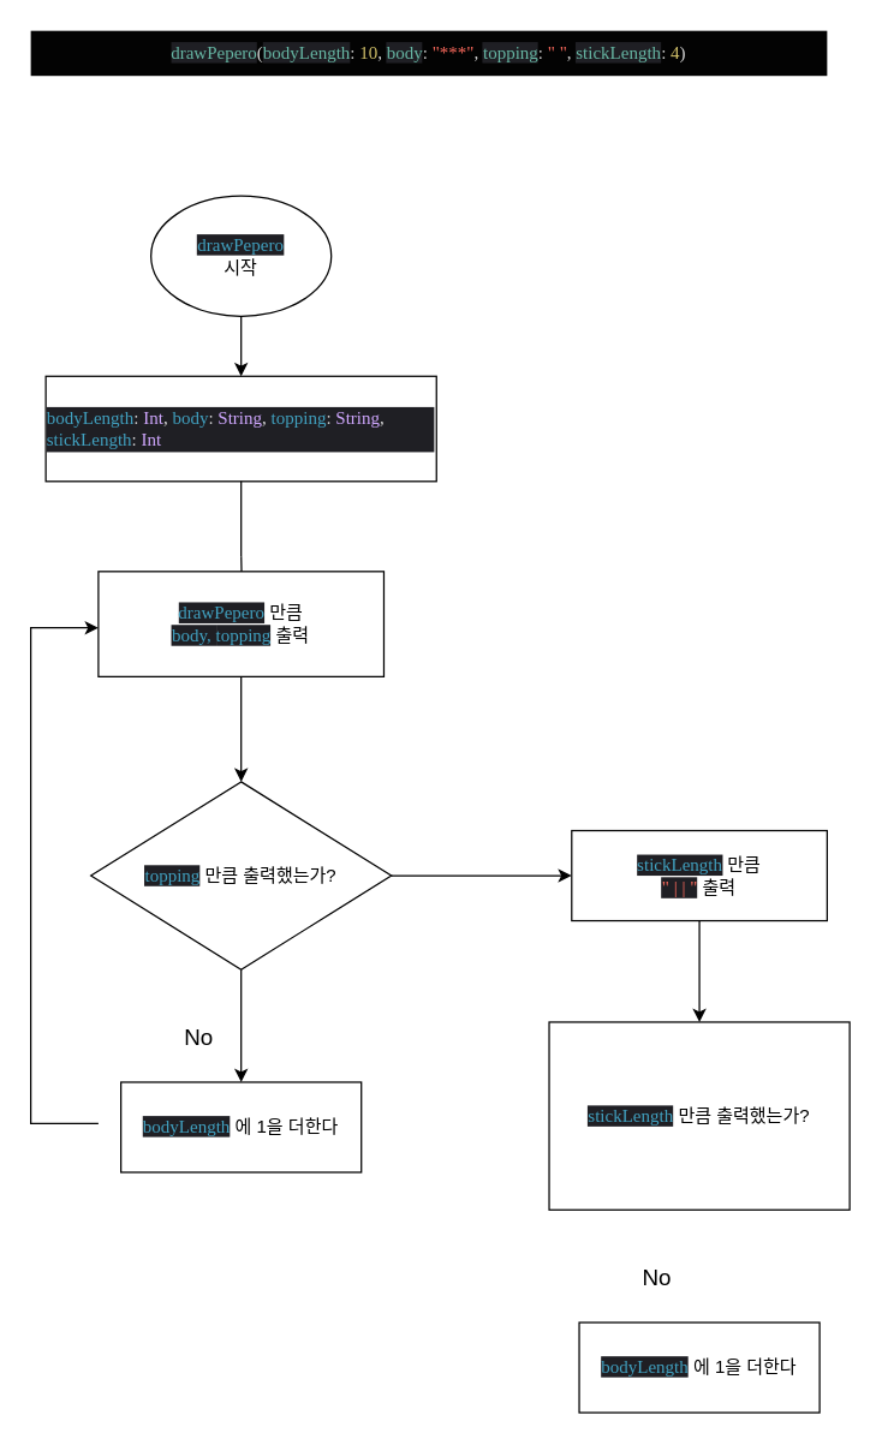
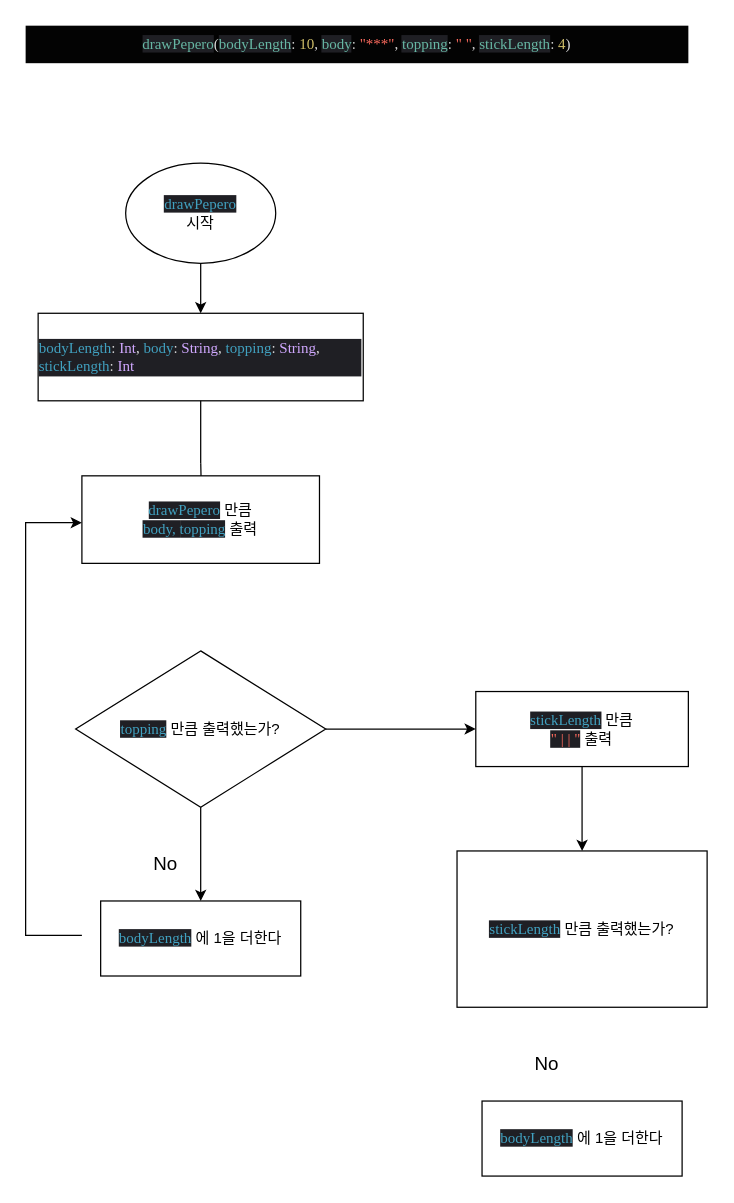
  <mxCell id="0" />
  <mxCell id="1" parent="0" />
  <mxCell id="2" value="" style="edgeStyle=orthogonalEdgeStyle;rounded=0;orthogonalLoop=1;jettySize=auto;html=1;" edge="1" parent="1" source="3" target="5"><mxGeometry relative="1" as="geometry" /></mxCell>
  <mxCell id="3" value="&lt;span style=&quot;text-align: start;&quot;&gt;&lt;font face=&quot;Menlo&quot; color=&quot;#41a1c0&quot;&gt;&lt;span style=&quot;background-color: rgb(31, 31, 36);&quot;&gt;drawPepero&lt;br&gt;&lt;/span&gt;&lt;/font&gt;&lt;/span&gt;&lt;span style=&quot;background-color: initial;&quot;&gt;시작&lt;/span&gt;&lt;span style=&quot;text-align: start;&quot;&gt;&lt;font face=&quot;Menlo&quot; color=&quot;#41a1c0&quot;&gt;&lt;span style=&quot;background-color: rgb(31, 31, 36);&quot;&gt;&lt;br&gt;&lt;/span&gt;&lt;/font&gt;&lt;/span&gt;" style="ellipse;whiteSpace=wrap;html=1;" vertex="1" parent="1"><mxGeometry x="100" y="130" width="120" height="80" as="geometry" /></mxCell>
  <mxCell id="4" value="" style="edgeStyle=orthogonalEdgeStyle;rounded=0;orthogonalLoop=1;jettySize=auto;html=1;startArrow=none;" edge="1" parent="1" target="8"><mxGeometry relative="1" as="geometry"><mxPoint x="160.04" y="370" as="sourcePoint" /></mxGeometry></mxCell>
  <mxCell id="5" value="&lt;p style=&quot;margin: 0px; font-variant-numeric: normal; font-variant-east-asian: normal; font-stretch: normal; line-height: normal; font-family: Menlo; color: rgb(65, 161, 192); background-color: rgb(31, 31, 36); text-align: start;&quot; class=&quot;p1&quot;&gt;bodyLength&lt;span style=&quot;color: rgba(255, 255, 255, 0.85);&quot; class=&quot;s1&quot;&gt;: &lt;/span&gt;&lt;span style=&quot;color: rgb(208, 168, 255);&quot; class=&quot;s2&quot;&gt;Int&lt;/span&gt;&lt;span style=&quot;color: rgba(255, 255, 255, 0.85);&quot; class=&quot;s1&quot;&gt;, &lt;/span&gt;body&lt;span style=&quot;color: rgba(255, 255, 255, 0.85);&quot; class=&quot;s1&quot;&gt;: &lt;/span&gt;&lt;span style=&quot;color: rgb(208, 168, 255);&quot; class=&quot;s2&quot;&gt;String&lt;/span&gt;&lt;span style=&quot;color: rgba(255, 255, 255, 0.85);&quot; class=&quot;s1&quot;&gt;, &lt;/span&gt;topping&lt;span style=&quot;color: rgba(255, 255, 255, 0.85);&quot; class=&quot;s1&quot;&gt;: &lt;/span&gt;&lt;span style=&quot;color: rgb(208, 168, 255);&quot; class=&quot;s2&quot;&gt;String&lt;/span&gt;&lt;span style=&quot;color: rgba(255, 255, 255, 0.85);&quot; class=&quot;s1&quot;&gt;, &lt;/span&gt;stickLength&lt;span style=&quot;color: rgba(255, 255, 255, 0.85);&quot; class=&quot;s1&quot;&gt;: &lt;/span&gt;&lt;span style=&quot;color: rgb(208, 168, 255);&quot; class=&quot;s2&quot;&gt;Int&lt;/span&gt;&lt;/p&gt;" style="whiteSpace=wrap;html=1;" vertex="1" parent="1"><mxGeometry x="30" y="250" width="260" height="70" as="geometry" /></mxCell>
  <mxCell id="6" value="&lt;span style=&quot;color: rgb(103, 183, 164); font-family: Menlo; text-align: start; background-color: rgb(31, 31, 36);&quot;&gt;drawPepero&lt;/span&gt;&lt;span style=&quot;font-family: Menlo; text-align: start; color: rgba(255, 255, 255, 0.85);&quot; class=&quot;s1&quot;&gt;(&lt;/span&gt;&lt;span style=&quot;color: rgb(103, 183, 164); font-family: Menlo; text-align: start; background-color: rgb(31, 31, 36);&quot;&gt;bodyLength&lt;/span&gt;&lt;span style=&quot;font-family: Menlo; text-align: start; color: rgba(255, 255, 255, 0.85);&quot; class=&quot;s1&quot;&gt;:&amp;nbsp;&lt;/span&gt;&lt;span style=&quot;font-family: Menlo; text-align: start; color: rgb(208, 191, 105);&quot; class=&quot;s2&quot;&gt;10&lt;/span&gt;&lt;span style=&quot;font-family: Menlo; text-align: start; color: rgba(255, 255, 255, 0.85);&quot; class=&quot;s1&quot;&gt;,&amp;nbsp;&lt;/span&gt;&lt;span style=&quot;color: rgb(103, 183, 164); font-family: Menlo; text-align: start; background-color: rgb(31, 31, 36);&quot;&gt;body&lt;/span&gt;&lt;span style=&quot;font-family: Menlo; text-align: start; color: rgba(255, 255, 255, 0.85);&quot; class=&quot;s1&quot;&gt;:&amp;nbsp;&lt;/span&gt;&lt;span style=&quot;font-family: Menlo; text-align: start; color: rgb(252, 106, 93);&quot; class=&quot;s3&quot;&gt;&quot;***&quot;&lt;/span&gt;&lt;span style=&quot;font-family: Menlo; text-align: start; color: rgba(255, 255, 255, 0.85);&quot; class=&quot;s1&quot;&gt;,&amp;nbsp;&lt;/span&gt;&lt;span style=&quot;color: rgb(103, 183, 164); font-family: Menlo; text-align: start; background-color: rgb(31, 31, 36);&quot;&gt;topping&lt;/span&gt;&lt;span style=&quot;font-family: Menlo; text-align: start; color: rgba(255, 255, 255, 0.85);&quot; class=&quot;s1&quot;&gt;:&amp;nbsp;&lt;/span&gt;&lt;span style=&quot;font-family: Menlo; text-align: start; color: rgb(252, 106, 93);&quot; class=&quot;s3&quot;&gt;&quot; &quot;&lt;/span&gt;&lt;span style=&quot;font-family: Menlo; text-align: start; color: rgba(255, 255, 255, 0.85);&quot; class=&quot;s1&quot;&gt;,&amp;nbsp;&lt;/span&gt;&lt;span style=&quot;color: rgb(103, 183, 164); font-family: Menlo; text-align: start; background-color: rgb(31, 31, 36);&quot;&gt;stickLength&lt;/span&gt;&lt;span style=&quot;font-family: Menlo; text-align: start; color: rgba(255, 255, 255, 0.85);&quot; class=&quot;s1&quot;&gt;:&amp;nbsp;&lt;/span&gt;&lt;span style=&quot;font-family: Menlo; text-align: start; color: rgb(208, 191, 105);&quot; class=&quot;s2&quot;&gt;4&lt;/span&gt;&lt;span style=&quot;font-family: Menlo; text-align: start; color: rgba(255, 255, 255, 0.85);&quot; class=&quot;s1&quot;&gt;)&lt;/span&gt;" style="text;html=1;strokeColor=none;fillColor=#030303;align=center;verticalAlign=middle;whiteSpace=wrap;rounded=0;" vertex="1" parent="1"><mxGeometry x="20" y="20" width="530" height="30" as="geometry" /></mxCell>
- <mxCell id="7" value="" style="edgeStyle=orthogonalEdgeStyle;rounded=0;orthogonalLoop=1;jettySize=auto;html=1;" edge="1" parent="1" source="8" target="11"><mxGeometry relative="1" as="geometry" /></mxCell>
  <mxCell id="8" value="&lt;span style=&quot;color: rgb(65, 161, 192); font-family: Menlo; font-size: 12px; font-style: normal; font-variant-ligatures: normal; font-variant-caps: normal; font-weight: 400; letter-spacing: normal; orphans: 2; text-align: start; text-indent: 0px; text-transform: none; widows: 2; word-spacing: 0px; -webkit-text-stroke-width: 0px; background-color: rgb(31, 31, 36); text-decoration-thickness: initial; text-decoration-style: initial; text-decoration-color: initial; float: none; display: inline !important;&quot;&gt;drawPepero&lt;/span&gt;&lt;span style=&quot;font-size: 12px; font-style: normal; font-variant-ligatures: normal; font-variant-caps: normal; font-weight: 400; letter-spacing: normal; orphans: 2; text-align: start; text-indent: 0px; text-transform: none; widows: 2; word-spacing: 0px; -webkit-text-stroke-width: 0px; text-decoration-thickness: initial; text-decoration-style: initial; text-decoration-color: initial; float: none; display: inline !important;&quot;&gt;&lt;span style=&quot;text-align: center; background-color: initial;&quot;&gt;&amp;nbsp;만큼&lt;/span&gt;&lt;span style=&quot;background-color: rgb(31, 31, 36); font-family: Menlo; color: rgb(65, 161, 192);&quot;&gt;&lt;br&gt;body,&amp;nbsp;&lt;/span&gt;&lt;span style=&quot;color: rgb(65, 161, 192); font-family: Menlo; background-color: rgb(31, 31, 36);&quot;&gt;topping&lt;/span&gt;&lt;span style=&quot;text-align: center; background-color: initial;&quot;&gt;&amp;nbsp;출력&lt;/span&gt;&lt;br&gt;&lt;/span&gt;" style="whiteSpace=wrap;html=1;" vertex="1" parent="1"><mxGeometry x="65" y="380" width="190" height="70" as="geometry" /></mxCell>
  <mxCell id="9" value="" style="edgeStyle=orthogonalEdgeStyle;rounded=0;orthogonalLoop=1;jettySize=auto;html=1;" edge="1" parent="1" source="11" target="12"><mxGeometry relative="1" as="geometry" /></mxCell>
  <mxCell id="10" value="" style="edgeStyle=orthogonalEdgeStyle;rounded=0;orthogonalLoop=1;jettySize=auto;html=1;fontSize=15;" edge="1" parent="1" source="11" target="15"><mxGeometry relative="1" as="geometry" /></mxCell>
  <mxCell id="11" value="&lt;span style=&quot;color: rgb(65, 161, 192); font-family: Menlo; text-align: start; background-color: rgb(31, 31, 36);&quot;&gt;topping&lt;/span&gt;&amp;nbsp;만큼 출력했는가?&lt;span style=&quot;color: rgb(65, 161, 192); font-family: Menlo; text-align: start; background-color: rgb(31, 31, 36);&quot;&gt;&lt;br&gt;&lt;/span&gt;" style="rhombus;whiteSpace=wrap;html=1;" vertex="1" parent="1"><mxGeometry x="60" y="520" width="200" height="125" as="geometry" /></mxCell>
  <mxCell id="12" value="&lt;span style=&quot;color: rgb(65, 161, 192); font-family: Menlo; text-align: start; background-color: rgb(31, 31, 36);&quot;&gt;bodyLength&lt;/span&gt;&amp;nbsp;에 1을 더한다" style="whiteSpace=wrap;html=1;" vertex="1" parent="1"><mxGeometry x="80" y="720" width="160" height="60" as="geometry" /></mxCell>
  <mxCell id="13" value="&lt;span style=&quot;font-size: 15px;&quot;&gt;&amp;nbsp;No&lt;/span&gt;" style="text;html=1;strokeColor=none;fillColor=none;align=center;verticalAlign=middle;whiteSpace=wrap;rounded=0;" vertex="1" parent="1"><mxGeometry x="100" y="680" width="60" height="20" as="geometry" /></mxCell>
  <mxCell id="14" style="edgeStyle=orthogonalEdgeStyle;rounded=0;orthogonalLoop=1;jettySize=auto;html=1;entryX=0.5;entryY=0;entryDx=0;entryDy=0;fontSize=15;" edge="1" parent="1" source="15" target="18"><mxGeometry relative="1" as="geometry" /></mxCell>
  <mxCell id="15" value="&lt;span style=&quot;color: rgb(65, 161, 192); font-family: Menlo; text-align: start; background-color: rgb(31, 31, 36);&quot;&gt;stickLength&lt;/span&gt;&lt;span style=&quot;text-align: start;&quot;&gt;&lt;span style=&quot;text-align: center; background-color: initial;&quot;&gt;&amp;nbsp;만큼&lt;/span&gt;&lt;span style=&quot;background-color: rgb(31, 31, 36); font-family: Menlo; color: rgb(65, 161, 192);&quot;&gt;&lt;br&gt;&lt;/span&gt;&lt;/span&gt;&lt;span style=&quot;background-color: rgb(31, 31, 36); color: rgb(252, 106, 93); font-family: Menlo; text-align: start;&quot;&gt;&quot; | | &quot;&lt;/span&gt;&amp;nbsp;출력&lt;span style=&quot;text-align: start;&quot;&gt;&lt;span style=&quot;background-color: rgb(31, 31, 36); font-family: Menlo; color: rgb(65, 161, 192);&quot;&gt;&lt;br&gt;&lt;/span&gt;&lt;/span&gt;" style="whiteSpace=wrap;html=1;" vertex="1" parent="1"><mxGeometry x="380" y="552.5" width="170" height="60" as="geometry" /></mxCell>
  <mxCell id="16" style="edgeStyle=orthogonalEdgeStyle;rounded=0;orthogonalLoop=1;jettySize=auto;html=1;fontSize=15;" edge="1" parent="1"><mxGeometry relative="1" as="geometry"><mxPoint x="65" y="747.5" as="sourcePoint" /><mxPoint x="65" y="417.5" as="targetPoint" /><Array as="points"><mxPoint x="20" y="747" /><mxPoint x="20" y="417" /></Array></mxGeometry></mxCell>
  <mxCell id="17" value="" style="edgeStyle=orthogonalEdgeStyle;rounded=0;orthogonalLoop=1;jettySize=auto;html=1;endArrow=none;" edge="1" parent="1" source="5"><mxGeometry relative="1" as="geometry"><mxPoint x="160" y="320" as="sourcePoint" /><mxPoint x="160" y="370" as="targetPoint" /></mxGeometry></mxCell>
  <mxCell id="18" value="&lt;span style=&quot;color: rgb(65, 161, 192); font-family: Menlo; text-align: start; background-color: rgb(31, 31, 36);&quot;&gt;stickLength&lt;/span&gt;&amp;nbsp;만큼 출력했는가?&lt;span style=&quot;color: rgb(65, 161, 192); font-family: Menlo; text-align: start; background-color: rgb(31, 31, 36);&quot;&gt;&lt;br&gt;&lt;/span&gt;" style="whiteSpace=wrap;html=1;rounded=0;" vertex="1" parent="1"><mxGeometry x="365" y="680" width="200" height="125" as="geometry" /></mxCell>
  <mxCell id="19" value="&lt;span style=&quot;color: rgb(65, 161, 192); font-family: Menlo; text-align: start; background-color: rgb(31, 31, 36);&quot;&gt;bodyLength&lt;/span&gt;&amp;nbsp;에 1을 더한다" style="whiteSpace=wrap;html=1;" vertex="1" parent="1"><mxGeometry x="385" y="880" width="160" height="60" as="geometry" /></mxCell>
  <mxCell id="20" value="&lt;span style=&quot;font-size: 15px;&quot;&gt;&amp;nbsp;No&lt;/span&gt;" style="text;html=1;strokeColor=none;fillColor=none;align=center;verticalAlign=middle;whiteSpace=wrap;rounded=0;" vertex="1" parent="1"><mxGeometry x="405" y="840" width="60" height="20" as="geometry" /></mxCell>
